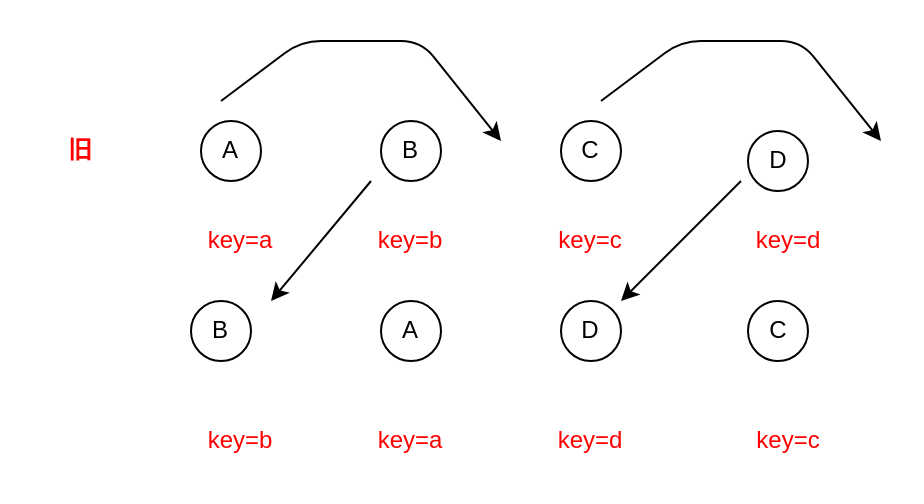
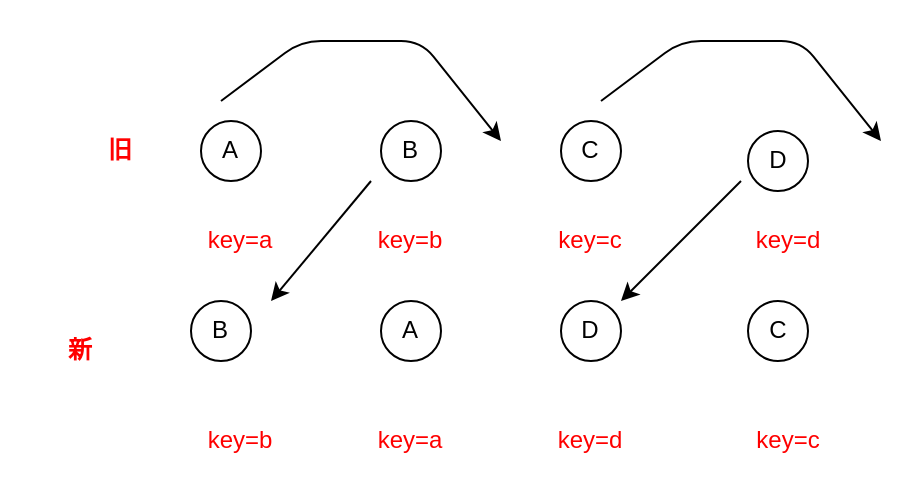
  <mxCell id="0" />
  <mxCell id="1" parent="0" />
  <mxCell id="2" value="" style="ellipse;whiteSpace=wrap;html=1;aspect=fixed;" vertex="1" parent="1"><mxGeometry x="100" y="60" width="30" height="30" as="geometry" /></mxCell>
  <mxCell id="3" value="A" style="text;html=1;strokeColor=none;fillColor=none;align=center;verticalAlign=middle;whiteSpace=wrap;rounded=0;" vertex="1" parent="1"><mxGeometry x="185" y="65" width="40" height="20" as="geometry" /></mxCell>
  <mxCell id="4" value="A" style="text;html=1;strokeColor=none;fillColor=none;align=center;verticalAlign=middle;whiteSpace=wrap;rounded=0;" vertex="1" parent="1"><mxGeometry x="95" y="65" width="40" height="20" as="geometry" /></mxCell>
  <mxCell id="5" value="B" style="ellipse;whiteSpace=wrap;html=1;aspect=fixed;" vertex="1" parent="1"><mxGeometry x="190" y="60" width="30" height="30" as="geometry" /></mxCell>
  <mxCell id="6" value="A" style="ellipse;whiteSpace=wrap;html=1;aspect=fixed;" vertex="1" parent="1"><mxGeometry x="190" y="150" width="30" height="30" as="geometry" /></mxCell>
  <mxCell id="7" value="C" style="ellipse;whiteSpace=wrap;html=1;aspect=fixed;" vertex="1" parent="1"><mxGeometry x="280" y="60" width="30" height="30" as="geometry" /></mxCell>
  <mxCell id="8" value="D" style="ellipse;whiteSpace=wrap;html=1;aspect=fixed;" vertex="1" parent="1"><mxGeometry x="373.5" y="65" width="30" height="30" as="geometry" /></mxCell>
  <mxCell id="9" value="B" style="ellipse;whiteSpace=wrap;html=1;aspect=fixed;" vertex="1" parent="1"><mxGeometry x="95" y="150" width="30" height="30" as="geometry" /></mxCell>
  <mxCell id="10" value="D" style="ellipse;whiteSpace=wrap;html=1;aspect=fixed;" vertex="1" parent="1"><mxGeometry x="280" y="150" width="30" height="30" as="geometry" /></mxCell>
  <mxCell id="11" value="C" style="ellipse;whiteSpace=wrap;html=1;aspect=fixed;" vertex="1" parent="1"><mxGeometry x="373.5" y="150" width="30" height="30" as="geometry" /></mxCell>
- <mxCell id="12" value="旧" style="text;html=1;strokeColor=none;fillColor=none;align=center;verticalAlign=middle;whiteSpace=wrap;rounded=0;fontStyle=1;fontColor=#FF0000;" vertex="1" parent="1"><mxGeometry x="20" y="60" width="40" height="30" as="geometry" /></mxCell>
+ <mxCell id="12" value="旧" style="text;html=1;strokeColor=none;fillColor=none;align=center;verticalAlign=middle;whiteSpace=wrap;rounded=0;fontStyle=1;fontColor=#FF0000;" vertex="1" parent="1"><mxGeometry x="40" y="60" width="40" height="30" as="geometry" /></mxCell>
+ <mxCell id="13" value="新" style="text;html=1;strokeColor=none;fillColor=none;align=center;verticalAlign=middle;whiteSpace=wrap;rounded=0;fontStyle=1;fontColor=#FF0000;" vertex="1" parent="1"><mxGeometry x="20" y="160" width="40" height="30" as="geometry" /></mxCell>
  <mxCell id="14" value="key=a" style="text;html=1;strokeColor=none;fillColor=none;align=center;verticalAlign=middle;whiteSpace=wrap;rounded=0;fontColor=#FF0000;" vertex="1" parent="1"><mxGeometry x="100" y="110" width="40" height="20" as="geometry" /></mxCell>
  <mxCell id="15" value="key=b" style="text;html=1;strokeColor=none;fillColor=none;align=center;verticalAlign=middle;whiteSpace=wrap;rounded=0;fontColor=#FF0000;" vertex="1" parent="1"><mxGeometry x="185" y="110" width="40" height="20" as="geometry" /></mxCell>
  <mxCell id="16" value="key=c" style="text;html=1;strokeColor=none;fillColor=none;align=center;verticalAlign=middle;whiteSpace=wrap;rounded=0;fontColor=#FF0000;" vertex="1" parent="1"><mxGeometry x="275" y="110" width="40" height="20" as="geometry" /></mxCell>
  <mxCell id="17" value="key=d" style="text;html=1;strokeColor=none;fillColor=none;align=center;verticalAlign=middle;whiteSpace=wrap;rounded=0;fontColor=#FF0000;" vertex="1" parent="1"><mxGeometry x="373.5" y="110" width="40" height="20" as="geometry" /></mxCell>
  <mxCell id="18" value="key=b" style="text;html=1;strokeColor=none;fillColor=none;align=center;verticalAlign=middle;whiteSpace=wrap;rounded=0;fontColor=#FF0000;" vertex="1" parent="1"><mxGeometry x="100" y="210" width="40" height="20" as="geometry" /></mxCell>
  <mxCell id="19" value="key=c" style="text;html=1;strokeColor=none;fillColor=none;align=center;verticalAlign=middle;whiteSpace=wrap;rounded=0;fontColor=#FF0000;" vertex="1" parent="1"><mxGeometry x="373.5" y="210" width="40" height="20" as="geometry" /></mxCell>
  <mxCell id="20" value="key=d" style="text;html=1;strokeColor=none;fillColor=none;align=center;verticalAlign=middle;whiteSpace=wrap;rounded=0;fontColor=#FF0000;" vertex="1" parent="1"><mxGeometry x="275" y="210" width="40" height="20" as="geometry" /></mxCell>
  <mxCell id="21" value="key=a" style="text;html=1;strokeColor=none;fillColor=none;align=center;verticalAlign=middle;whiteSpace=wrap;rounded=0;fontColor=#FF0000;" vertex="1" parent="1"><mxGeometry x="185" y="210" width="40" height="20" as="geometry" /></mxCell>
  <mxCell id="22" value="" style="endArrow=classic;html=1;fontColor=#FF0000;" edge="1" parent="1"><mxGeometry width="50" height="50" relative="1" as="geometry"><mxPoint x="110" y="50" as="sourcePoint" /><mxPoint x="250" y="70" as="targetPoint" /><Array as="points"><mxPoint x="150" y="20" /><mxPoint x="210" y="20" /></Array></mxGeometry></mxCell>
  <mxCell id="23" value="" style="endArrow=classic;html=1;fontColor=#FF0000;" edge="1" parent="1"><mxGeometry width="50" height="50" relative="1" as="geometry"><mxPoint x="300" y="50" as="sourcePoint" /><mxPoint x="440" y="70" as="targetPoint" /><Array as="points"><mxPoint x="340" y="20" /><mxPoint x="400" y="20" /></Array></mxGeometry></mxCell>
  <mxCell id="24" value="" style="endArrow=classic;html=1;fontColor=#FF0000;" edge="1" parent="1"><mxGeometry width="50" height="50" relative="1" as="geometry"><mxPoint x="185" y="90" as="sourcePoint" /><mxPoint x="135" y="150" as="targetPoint" /></mxGeometry></mxCell>
  <mxCell id="25" value="" style="endArrow=classic;html=1;fontColor=#FF0000;" edge="1" parent="1"><mxGeometry width="50" height="50" relative="1" as="geometry"><mxPoint x="370" y="90" as="sourcePoint" /><mxPoint x="310" y="150" as="targetPoint" /></mxGeometry></mxCell>
